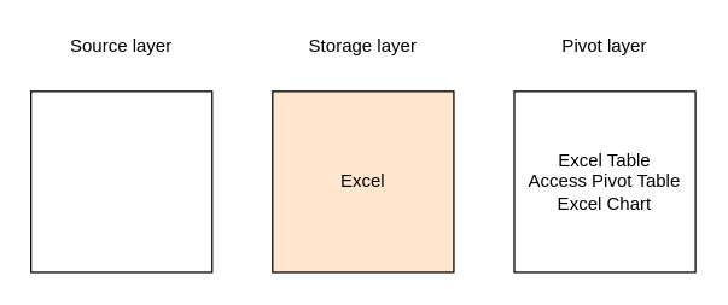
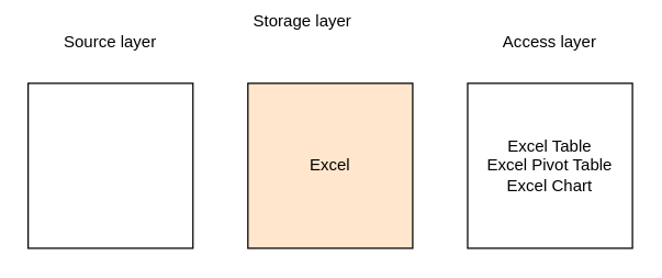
  <mxCell id="0" />
  <mxCell id="1" parent="0" />
  <mxCell id="2" value="" style="whiteSpace=wrap;html=1;aspect=fixed;" vertex="1" parent="1"><mxGeometry x="20" y="60" width="120" height="120" as="geometry" /></mxCell>
  <mxCell id="3" value="Source layer" style="text;html=1;strokeColor=none;fillColor=none;align=center;verticalAlign=middle;whiteSpace=wrap;rounded=0;" vertex="1" parent="1"><mxGeometry x="35" y="20" width="90" height="20" as="geometry" /></mxCell>
  <mxCell id="4" value="Excel" style="whiteSpace=wrap;html=1;aspect=fixed;fillColor=#ffe6cc;" vertex="1" parent="1"><mxGeometry x="180" y="60" width="120" height="120" as="geometry" /></mxCell>
- <mxCell id="5" value="Storage layer" style="text;html=1;strokeColor=none;fillColor=none;align=center;verticalAlign=middle;whiteSpace=wrap;rounded=0;" vertex="1" parent="1"><mxGeometry x="195" y="20" width="90" height="20" as="geometry" /></mxCell>
- <mxCell id="6" value="Excel Table&lt;br&gt;Access Pivot Table&lt;br&gt;Excel Chart" style="whiteSpace=wrap;html=1;aspect=fixed;" vertex="1" parent="1"><mxGeometry x="340" y="60" width="120" height="120" as="geometry" /></mxCell>
- <mxCell id="7" value="Pivot layer" style="text;html=1;strokeColor=none;fillColor=none;align=center;verticalAlign=middle;whiteSpace=wrap;rounded=0;" vertex="1" parent="1"><mxGeometry x="340" y="20" width="120" height="20" as="geometry" /></mxCell>
+ <mxCell id="5" value="Storage layer" style="text;html=1;strokeColor=none;fillColor=none;align=center;verticalAlign=middle;whiteSpace=wrap;rounded=0;" vertex="1" parent="1"><mxGeometry x="175" y="5" width="90" height="20" as="geometry" /></mxCell>
+ <mxCell id="6" value="Excel Table&lt;br&gt;Excel Pivot Table&lt;br&gt;Excel Chart" style="whiteSpace=wrap;html=1;aspect=fixed;" vertex="1" parent="1"><mxGeometry x="340" y="60" width="120" height="120" as="geometry" /></mxCell>
+ <mxCell id="7" value="Access layer" style="text;html=1;strokeColor=none;fillColor=none;align=center;verticalAlign=middle;whiteSpace=wrap;rounded=0;" vertex="1" parent="1"><mxGeometry x="340" y="20" width="120" height="20" as="geometry" /></mxCell>
